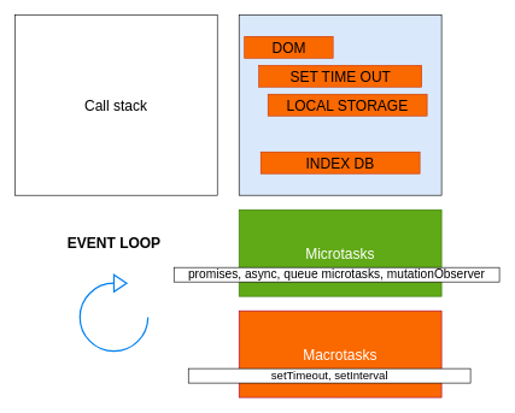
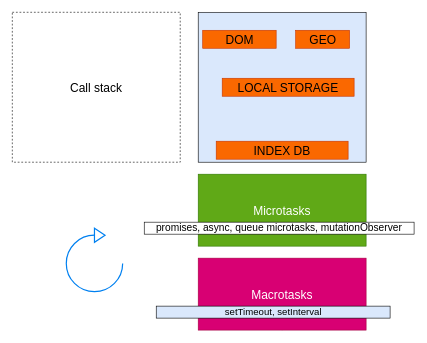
  <mxCell id="0" />
  <mxCell id="1" parent="0" />
- <mxCell id="2" value="Call stack" style="rounded=0;whiteSpace=wrap;html=1;fontSize=20;" parent="1" vertex="1"><mxGeometry x="20" y="20" width="280" height="250" as="geometry" /></mxCell>
+ <mxCell id="2" value="Call stack" style="rounded=0;whiteSpace=wrap;html=1;fontSize=20;dashed=1;" parent="1" vertex="1"><mxGeometry x="20" y="20" width="280" height="250" as="geometry" /></mxCell>
  <mxCell id="3" value="Web APIs" style="rounded=0;whiteSpace=wrap;html=1;fontSize=20;fillColor=#dae8fc;" parent="1" vertex="1"><mxGeometry x="330" y="20" width="280" height="250" as="geometry" /></mxCell>
  <mxCell id="4" value="Microtasks" style="rounded=0;whiteSpace=wrap;html=1;fontSize=20;fillColor=#60a917;fontColor=#ffffff;strokeColor=#2D7600;" parent="1" vertex="1"><mxGeometry x="330" y="290" width="280" height="120" as="geometry" /></mxCell>
  <mxCell id="5" style="edgeStyle=none;html=1;fontSize=20;" parent="1" source="6" edge="1"><mxGeometry relative="1" as="geometry"><mxPoint x="470" y="530" as="targetPoint" /></mxGeometry></mxCell>
- <mxCell id="6" value="Macrotasks" style="rounded=0;whiteSpace=wrap;html=1;fontSize=20;fillColor=#fa6800;fontColor=#ffffff;strokeColor=#A50040;" parent="1" vertex="1"><mxGeometry x="330" y="430" width="280" height="120" as="geometry" /></mxCell>
+ <mxCell id="6" value="Macrotasks" style="rounded=0;whiteSpace=wrap;html=1;fontSize=20;fillColor=#d80073;fontColor=#ffffff;strokeColor=#A50040;" parent="1" vertex="1"><mxGeometry x="330" y="430" width="280" height="120" as="geometry" /></mxCell>
  <mxCell id="7" value="" style="html=1;verticalLabelPosition=bottom;align=center;labelBackgroundColor=#ffffff;verticalAlign=top;strokeWidth=2;strokeColor=#0080F0;shadow=0;dashed=0;shape=mxgraph.ios7.icons.reload;fontSize=20;" parent="1" vertex="1"><mxGeometry x="110" y="380" width="94" height="105.75" as="geometry" /></mxCell>
- <mxCell id="8" value="EVENT LOOP" style="text;html=1;strokeColor=none;fillColor=none;align=center;verticalAlign=middle;whiteSpace=wrap;rounded=0;fontSize=20;fontStyle=1" parent="1" vertex="1"><mxGeometry x="80.5" y="320" width="153" height="30" as="geometry" /></mxCell>
  <mxCell id="9" value="DOM" style="rounded=0;whiteSpace=wrap;html=1;fontSize=20;fillColor=#fa6800;fontColor=#000000;strokeColor=#C73500;" parent="1" vertex="1"><mxGeometry x="337.5" y="50" width="122.5" height="30" as="geometry" /></mxCell>
- <mxCell id="11" value="SET TIME OUT" style="rounded=0;whiteSpace=wrap;html=1;fontSize=20;fillColor=#fa6800;fontColor=#000000;strokeColor=#C73500;" parent="1" vertex="1"><mxGeometry x="357.5" y="90" width="225" height="30" as="geometry" /></mxCell>
+ <mxCell id="10" value="GEO" style="rounded=0;whiteSpace=wrap;html=1;fontSize=20;fillColor=#fa6800;fontColor=#000000;strokeColor=#C73500;" parent="1" vertex="1"><mxGeometry x="492.5" y="50" width="90" height="30" as="geometry" /></mxCell>
  <mxCell id="12" value="LOCAL STORAGE" style="rounded=0;whiteSpace=wrap;html=1;fontSize=20;fillColor=#fa6800;fontColor=#000000;strokeColor=#C73500;" parent="1" vertex="1"><mxGeometry x="370" y="130" width="220" height="30" as="geometry" /></mxCell>
- <mxCell id="13" value="INDEX DB" style="rounded=0;whiteSpace=wrap;html=1;fontSize=20;fillColor=#fa6800;fontColor=#000000;strokeColor=#C73500;" parent="1" vertex="1"><mxGeometry x="360" y="210" width="220" height="30" as="geometry" /></mxCell>
+ <mxCell id="13" value="INDEX DB" style="rounded=0;whiteSpace=wrap;html=1;fontSize=20;fillColor=#fa6800;fontColor=#000000;strokeColor=#C73500;" parent="1" vertex="1"><mxGeometry x="360" y="235" width="220" height="30" as="geometry" /></mxCell>
  <mxCell id="14" value="promises, async, queue microtasks, mutationObserver" style="rounded=0;whiteSpace=wrap;html=1;fontSize=17;" parent="1" vertex="1"><mxGeometry x="240" y="370" width="450" height="20" as="geometry" /></mxCell>
- <mxCell id="15" value="setTimeout, setInterval" style="rounded=0;html=1;fontSize=16;" parent="1" vertex="1"><mxGeometry x="260" y="510" width="390" height="20" as="geometry" /></mxCell>
+ <mxCell id="15" value="setTimeout, setInterval" style="rounded=0;html=1;fontSize=16;fillColor=#dae8fc;" parent="1" vertex="1"><mxGeometry x="260" y="510" width="390" height="20" as="geometry" /></mxCell>
